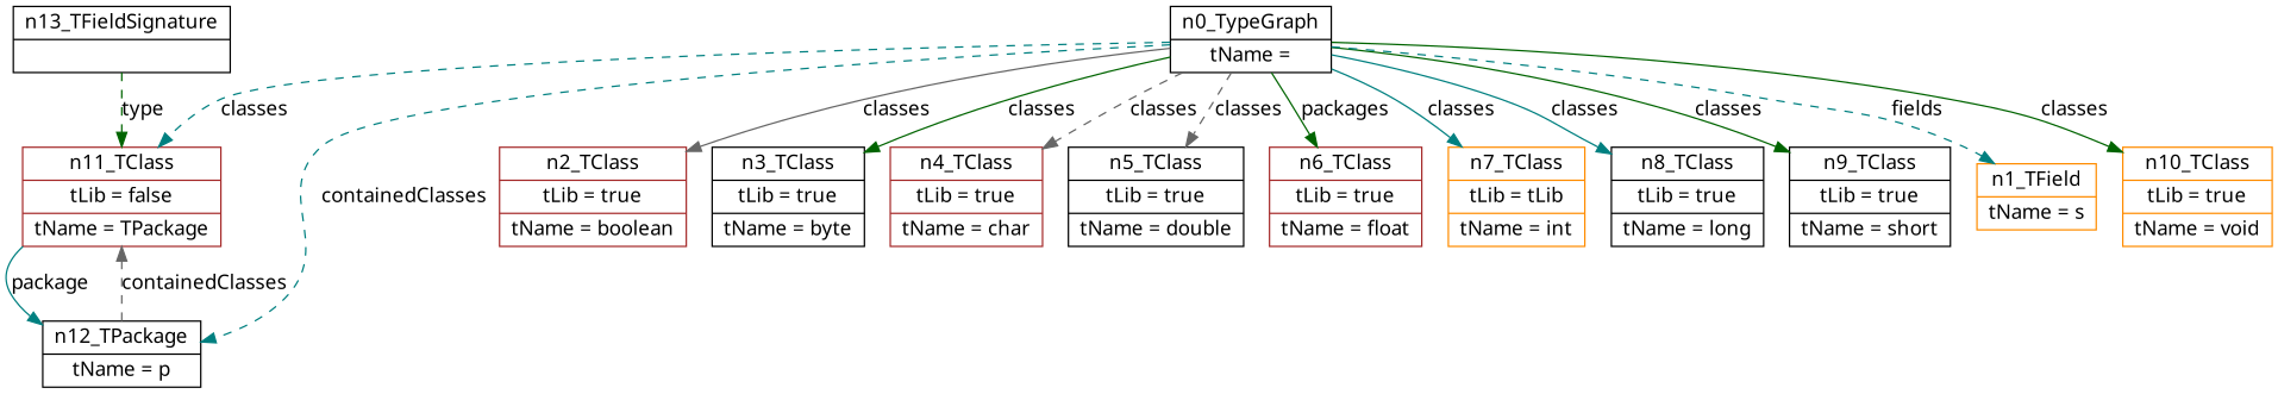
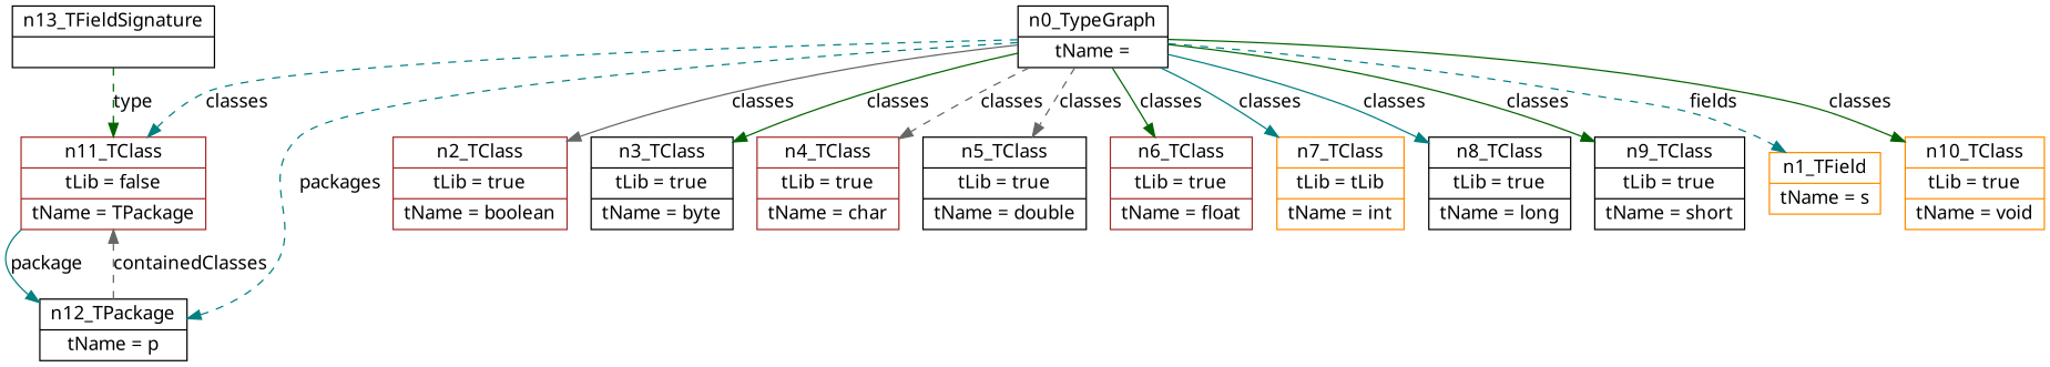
  digraph {
    fontname="Noto Sans"
    node [color=black fontname="Noto Sans" shape=record]
    edge [color=teal fontname="Noto Sans" style=solid]
    n1 [label="{n0_TypeGraph | tName = }"]
    n2 [color=darkorange label="{n10_TClass | tLib = true|tName = void}"]
    n3 [color=brown label="{n11_TClass | tLib = false|tName = TPackage}"]
    n4 [color=brown label="{n2_TClass | tLib = true|tName = boolean}"]
    n5 [label="{n3_TClass | tLib = true|tName = byte}"]
    n6 [color=brown label="{n4_TClass | tLib = true|tName = char}"]
    n7 [label="{n5_TClass | tLib = true|tName = double}"]
    n8 [color=brown label="{n6_TClass | tLib = true|tName = float}"]
    n9 [color=darkorange label="{n7_TClass | tLib = tLib|tName = int}"]
    n10 [label="{n8_TClass | tLib = true|tName = long}"]
    n11 [label="{n9_TClass | tLib = true|tName = short}"]
    n12 [color=darkorange label="{n1_TField | tName = s}"]
    n13 [label="{n12_TPackage | tName = p}"]
    n14 [label="{n13_TFieldSignature | }"]
    n1 -> n2 [color=darkgreen label=classes]
    n1 -> n3 [label=classes style=dashed]
    n1 -> n4 [color=gray40 label=classes]
    n1 -> n5 [color=darkgreen label=classes]
    n1 -> n6 [color=gray40 label=classes style=dashed]
    n1 -> n7 [color=gray40 label=classes style=dashed]
-   n1 -> n8 [color=darkgreen label=packages]
+   n1 -> n8 [color=darkgreen label=classes]
    n1 -> n9 [label=classes]
    n1 -> n10 [label=classes]
    n1 -> n11 [color=darkgreen label=classes]
    n1 -> n12 [label=fields style=dashed]
-   n1 -> n13 [label=containedClasses style=dashed]
+   n1 -> n13 [label=packages style=dashed]
    n3 -> n13 [label=package]
    n13 -> n3 [color=gray40 label=containedClasses style=dashed]
    n14 -> n3 [color=darkgreen label=type style=dashed]
  }
